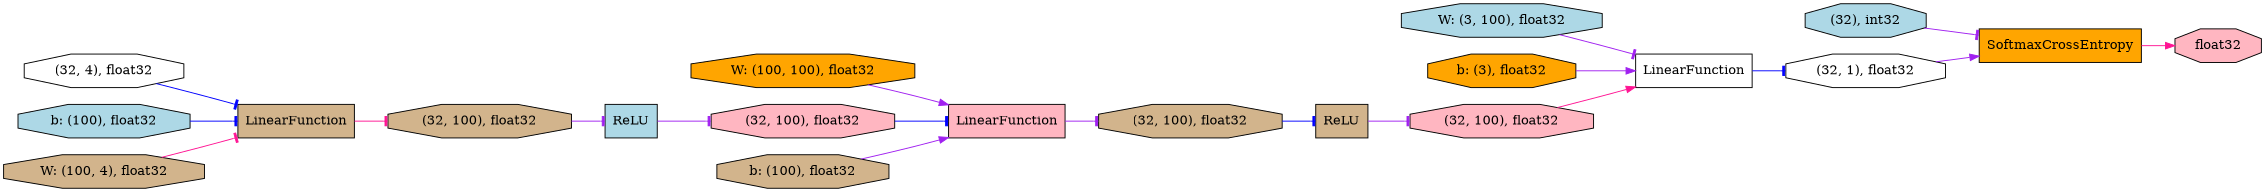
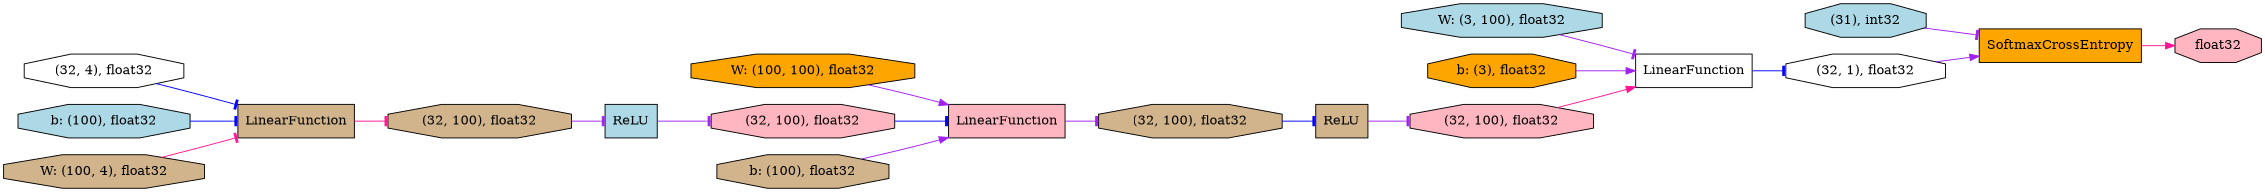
  digraph {
    rankdir=LR
    node [fillcolor=tan shape=octagon style=filled]
    edge [arrowhead=tee color=purple]
    n1 [label="(32, 100), float32"]
    n2 [label=ReLU shape=record]
    n3 [fillcolor=lightpink label="(32, 100), float32"]
    n4 [fillcolor=orange label="W: (100, 100), float32"]
    n5 [fillcolor=lightpink label=LinearFunction shape=record]
    n6 [label=LinearFunction shape=record]
    n7 [label="(32, 100), float32"]
    n8 [fillcolor=lightblue label=ReLU shape=record]
-   n9 [fillcolor=lightblue label="(32), int32"]
+   n9 [fillcolor=lightblue label="(31), int32"]
    n10 [fillcolor=orange label=SoftmaxCrossEntropy shape=record]
    n11 [fillcolor=lightpink label=float32]
    n12 [fillcolor=lightblue label="W: (3, 100), float32"]
    n13 [fillcolor=white label=LinearFunction shape=record]
    n14 [fillcolor=white label="(32, 1), float32"]
    n15 [fillcolor=white label="(32, 4), float32"]
    n16 [fillcolor=lightpink label="(32, 100), float32"]
    n17 [fillcolor=lightblue label="b: (100), float32"]
    n18 [label="b: (100), float32"]
    n19 [fillcolor=orange label="b: (3), float32"]
    n20 [label="W: (100, 4), float32"]
    n1 -> n2 [color=blue]
    n2 -> n3
    n3 -> n13 [arrowhead=normal color=deeppink]
    n4 -> n5 [arrowhead=normal]
    n5 -> n1
    n6 -> n7 [color=deeppink]
    n7 -> n8
    n8 -> n16
    n9 -> n10
    n10 -> n11 [arrowhead=normal color=deeppink]
    n12 -> n13
    n13 -> n14 [color=blue]
    n14 -> n10 [arrowhead=normal]
    n15 -> n6 [color=blue]
    n16 -> n5 [color=blue]
    n17 -> n6 [color=blue]
    n18 -> n5 [arrowhead=normal]
    n19 -> n13 [arrowhead=normal]
    n20 -> n6 [color=deeppink]
  }
